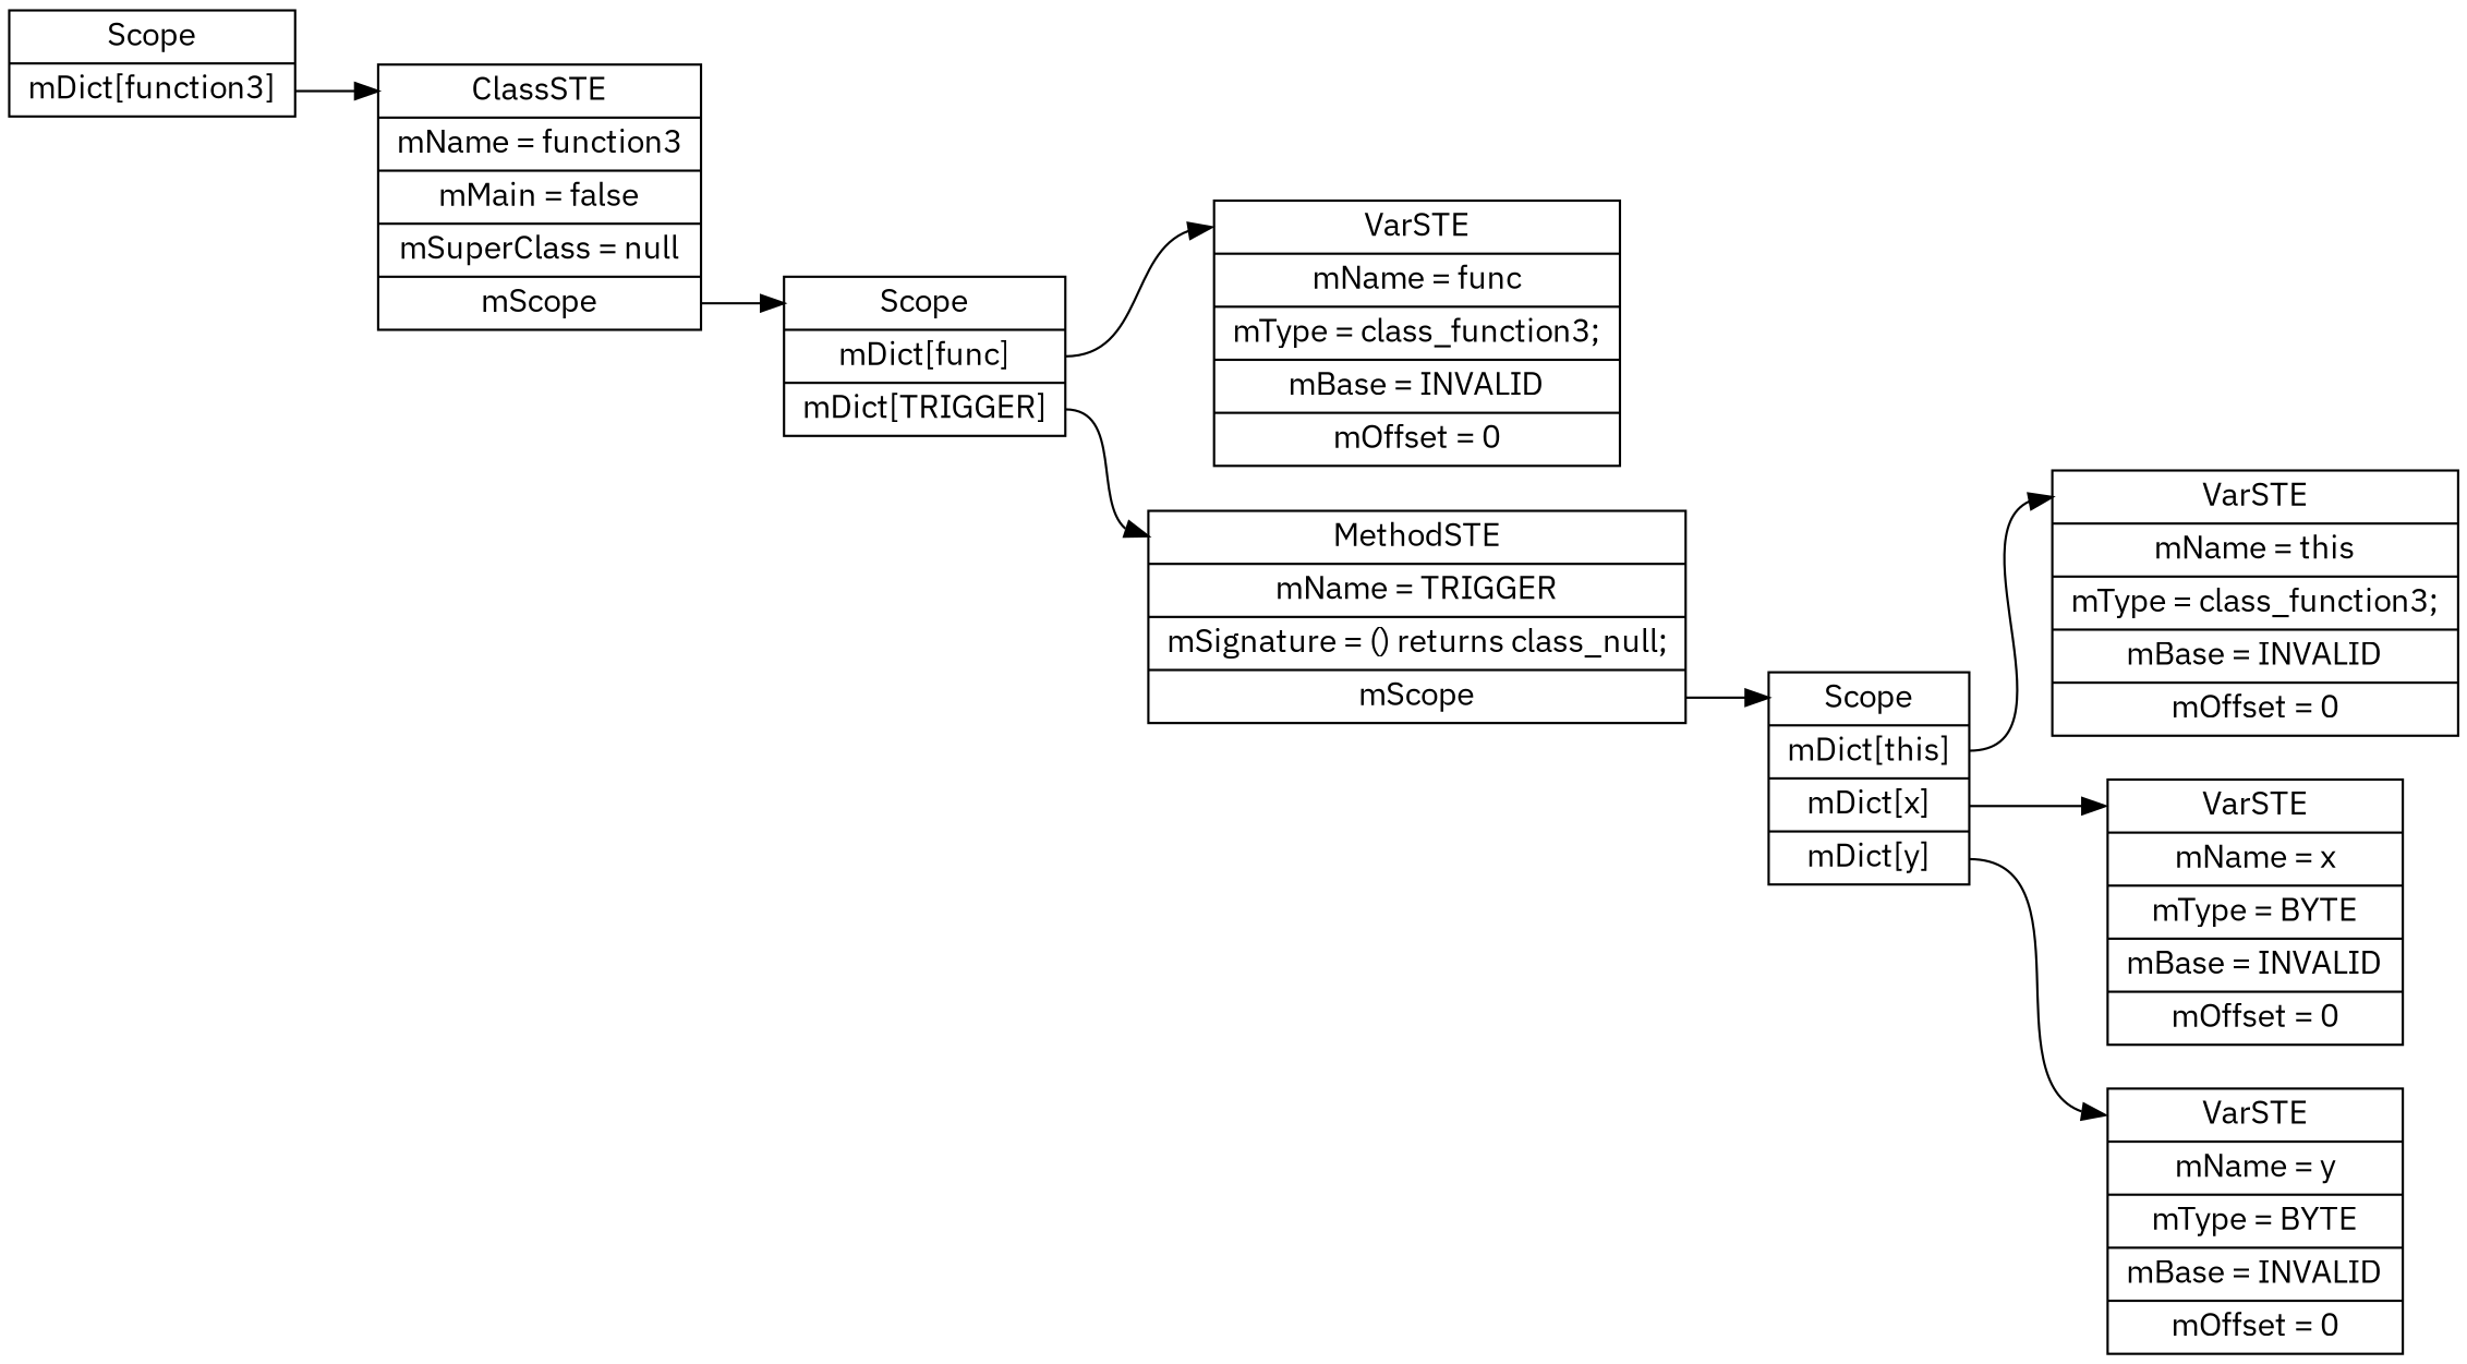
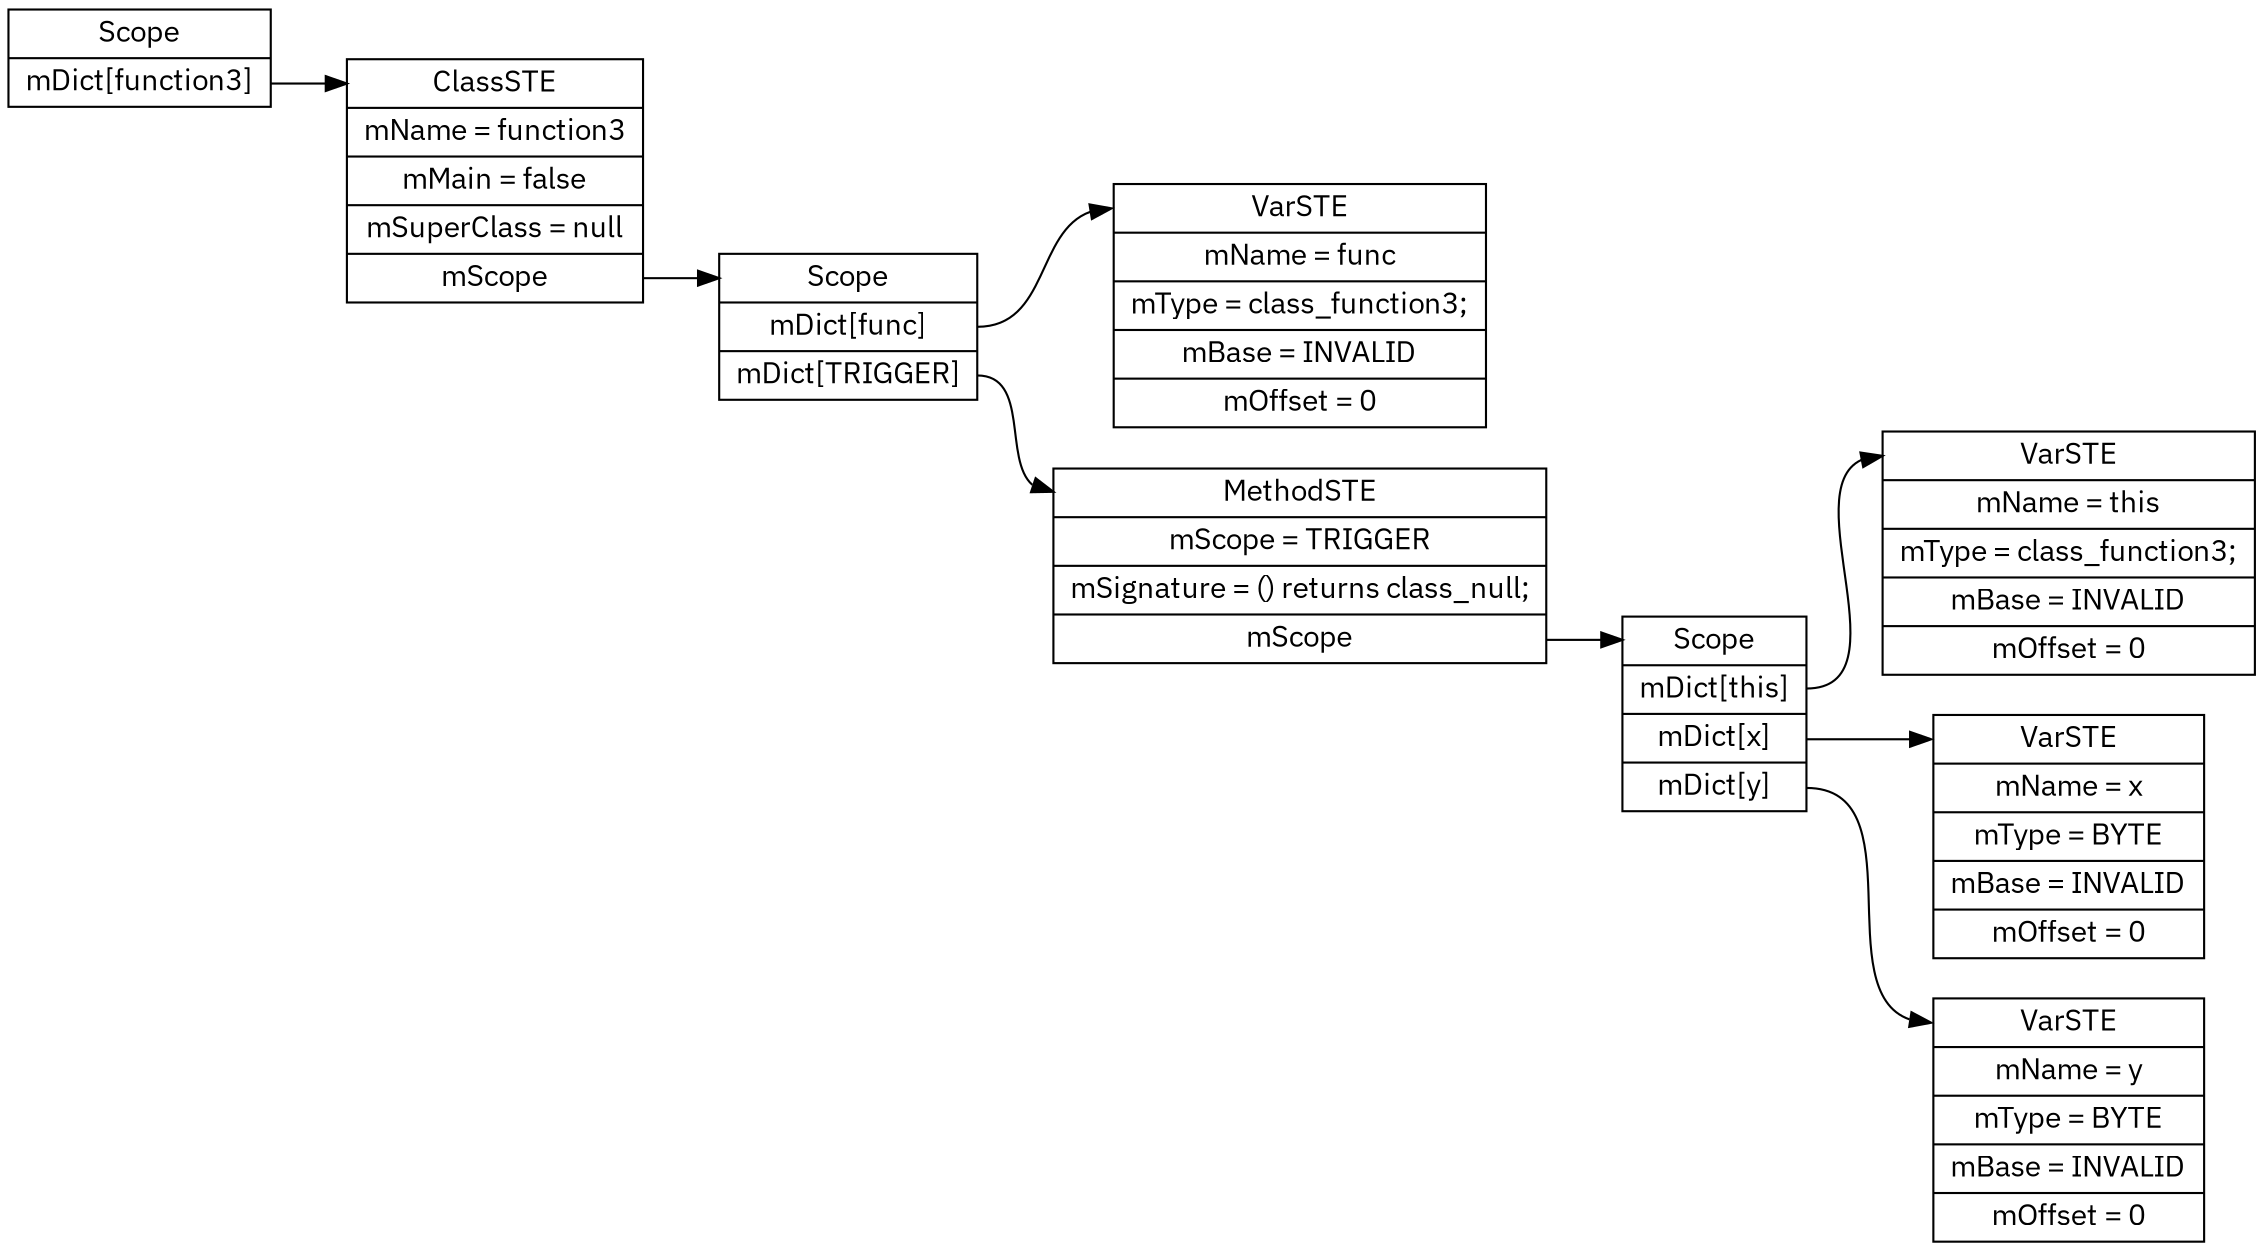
  digraph {
    rankdir=LR
    fontname="IBM Plex Sans"
    node [shape=record fontname="IBM Plex Sans"]
    edge [headport=f0 tailport=f1 fontname="IBM Plex Sans"]
    n1 [label=" <f0> Scope | <f1> mDict\[function3\] "]
    n2 [label=" <f0> ClassSTE | <f1> mName = function3| <f2> mMain = false| <f3> mSuperClass = null| <f4> mScope "]
    n3 [label=" <f0> Scope | <f1> mDict\[func\] | <f2> mDict\[TRIGGER\] "]
    n4 [label=" <f0> VarSTE | <f1> mName = func| <f2> mType = class_function3;| <f3> mBase = INVALID| <f4> mOffset = 0"]
-   n5 [label=" <f0> MethodSTE | <f1> mName = TRIGGER| <f2> mSignature = () returns class_null;| <f3> mScope "]
+   n5 [label=" <f0> MethodSTE | <f1> mScope = TRIGGER| <f2> mSignature = () returns class_null;| <f3> mScope "]
    n6 [label=" <f0> Scope | <f1> mDict\[this\] | <f2> mDict\[x\] | <f3> mDict\[y\] "]
    n7 [label=" <f0> VarSTE | <f1> mName = this| <f2> mType = class_function3;| <f3> mBase = INVALID| <f4> mOffset = 0"]
    n8 [label=" <f0> VarSTE | <f1> mName = x| <f2> mType = BYTE| <f3> mBase = INVALID| <f4> mOffset = 0"]
    n9 [label=" <f0> VarSTE | <f1> mName = y| <f2> mType = BYTE| <f3> mBase = INVALID| <f4> mOffset = 0"]
    n1 -> n2
    n2 -> n3 [tailport=f4]
    n3 -> n4
    n3 -> n5 [tailport=f2]
    n5 -> n6 [tailport=f3]
    n6 -> n7
    n6 -> n8 [tailport=f2]
    n6 -> n9 [tailport=f3]
  }
